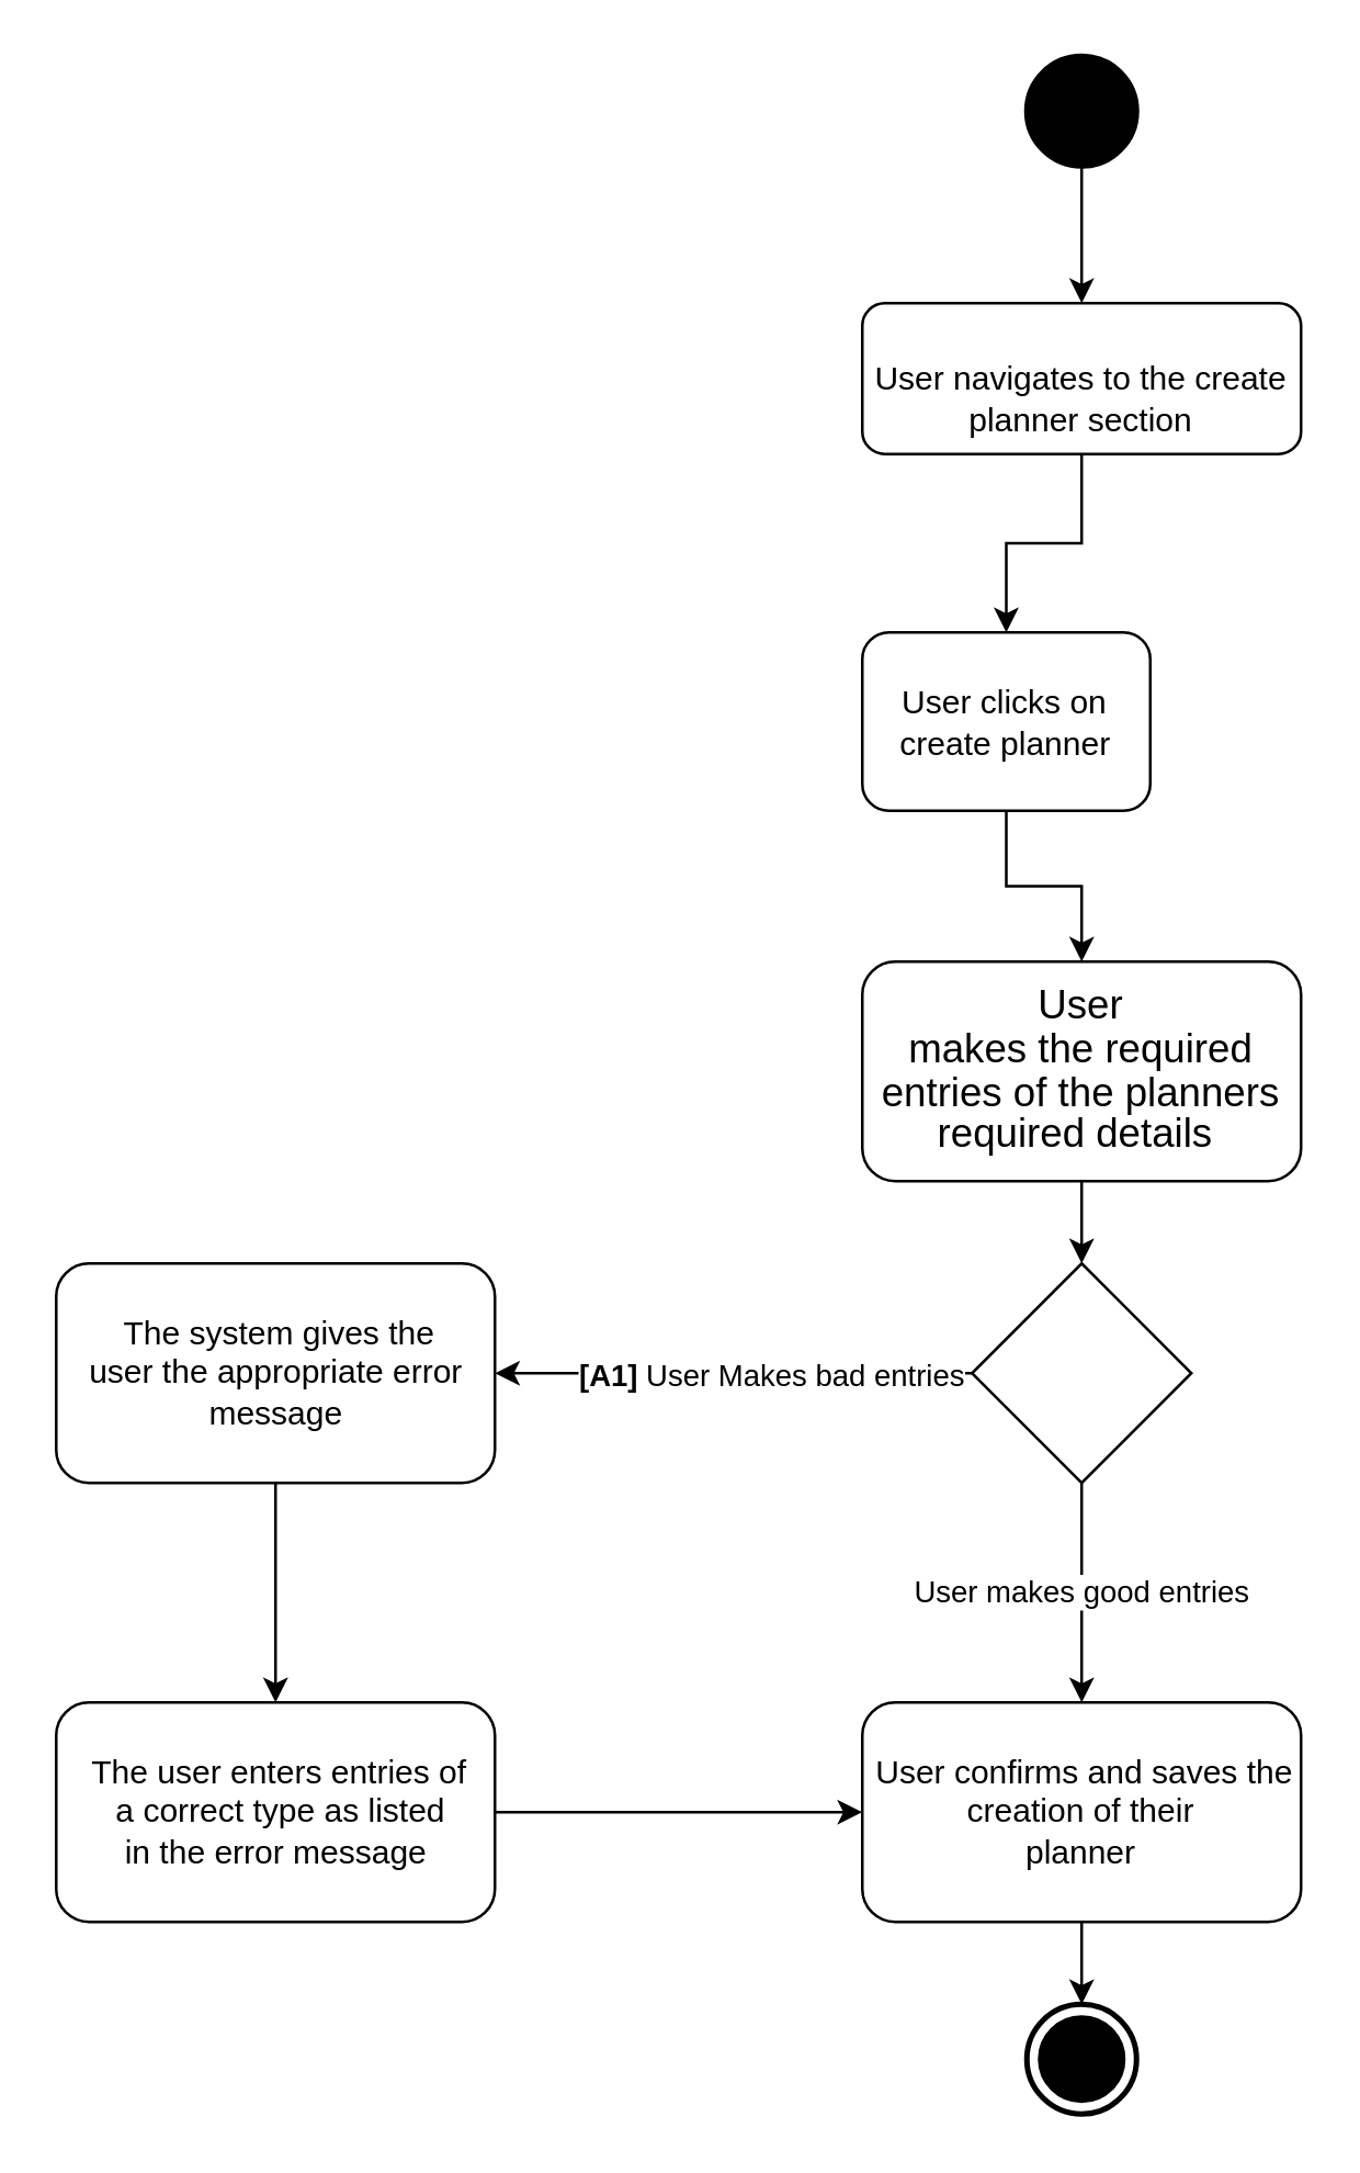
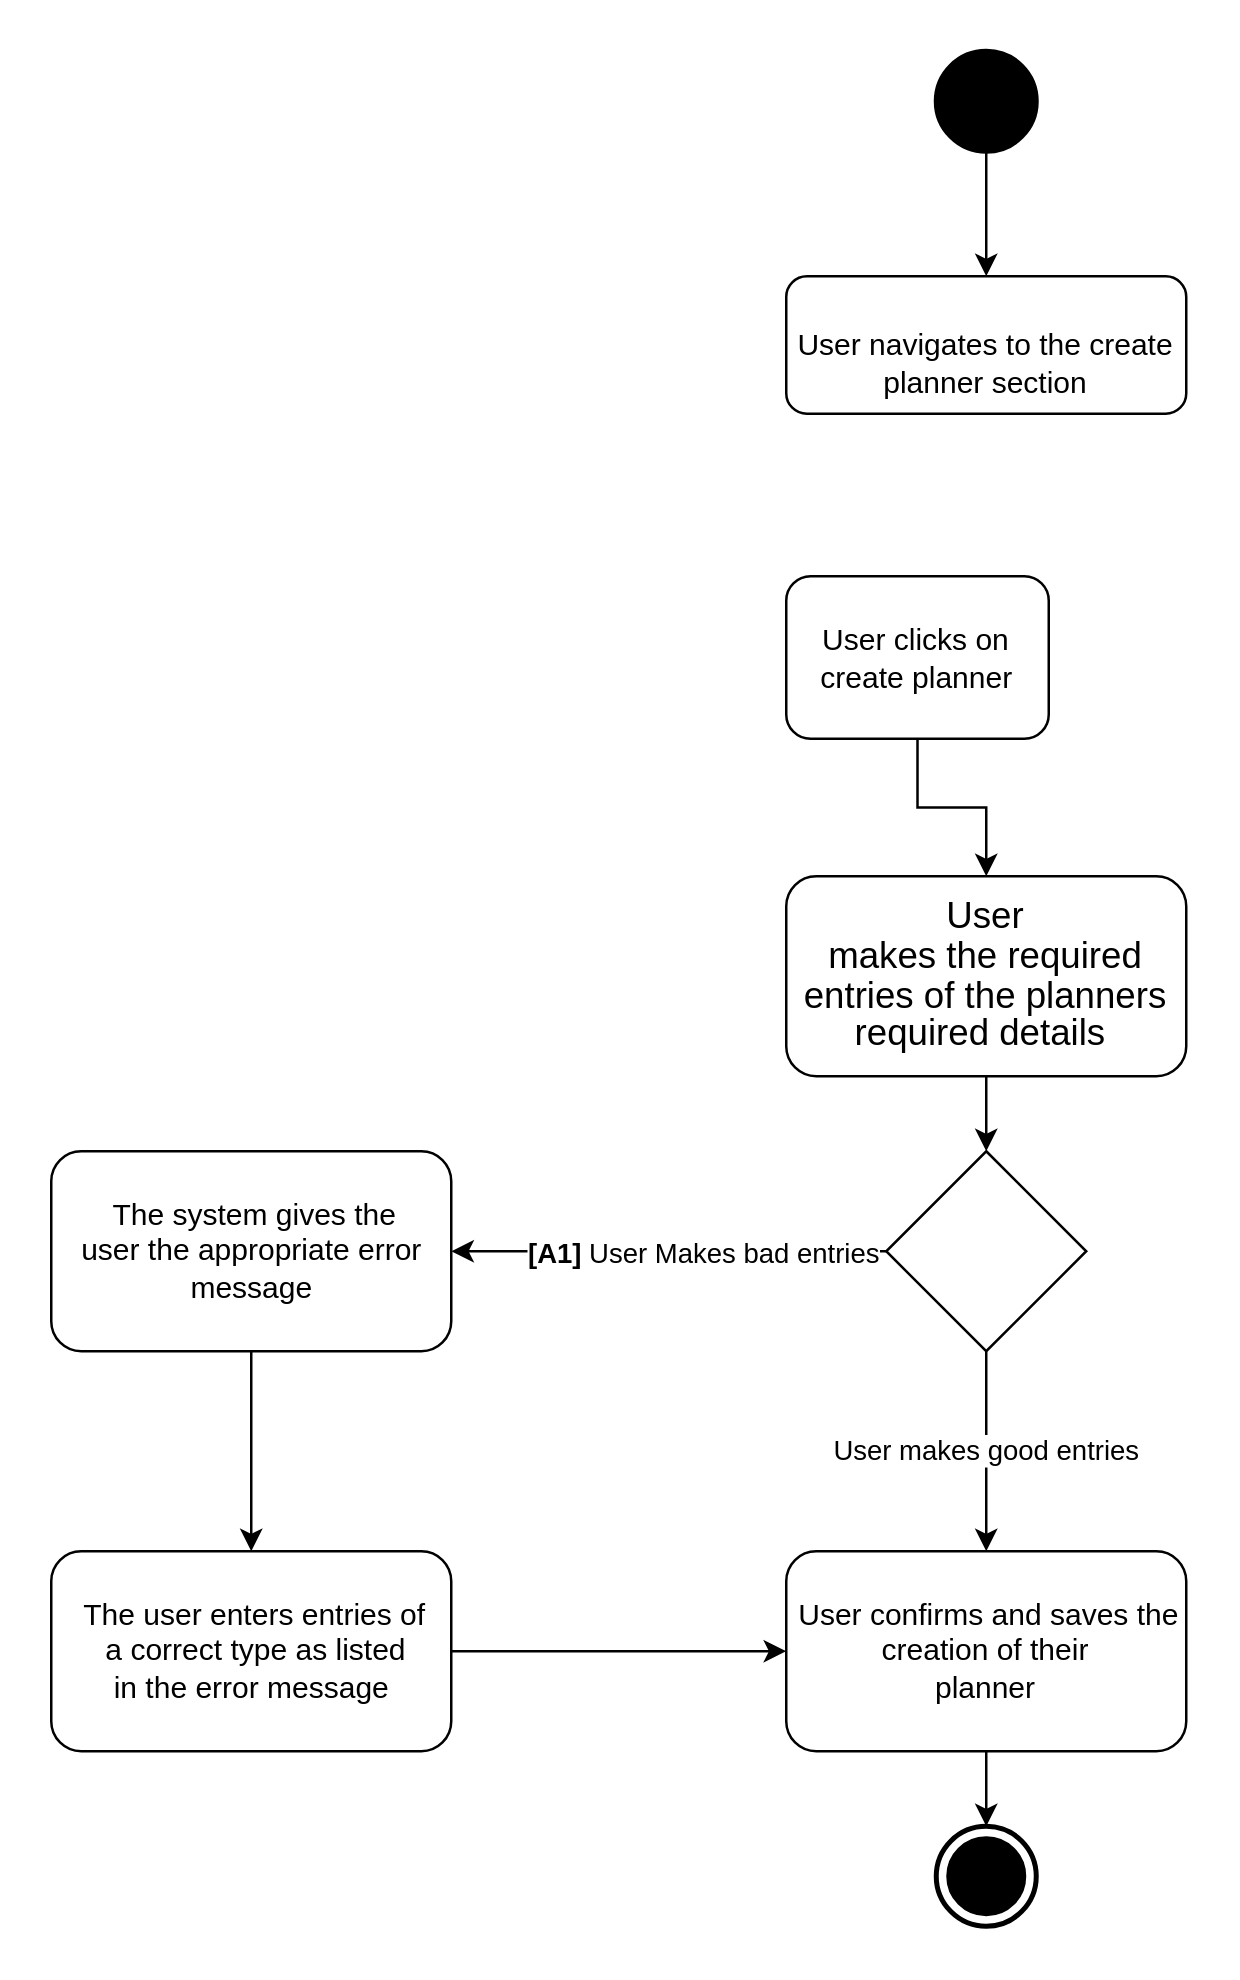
  <mxCell id="0" />
  <mxCell id="1" parent="0" />
  <mxCell id="2" style="edgeStyle=orthogonalEdgeStyle;rounded=0;orthogonalLoop=1;jettySize=auto;html=1;entryX=0.5;entryY=0;entryDx=0;entryDy=0;" edge="1" parent="1" source="3" target="20"><mxGeometry relative="1" as="geometry" /></mxCell>
  <mxCell id="3" value="" style="shape=ellipse;html=1;fillColor=#000000;strokeWidth=2;verticalLabelPosition=bottom;verticalAlignment=top;perimeter=ellipsePerimeter;" vertex="1" parent="1"><mxGeometry x="374" y="20" width="40" height="40" as="geometry" /></mxCell>
  <mxCell id="4" style="edgeStyle=orthogonalEdgeStyle;rounded=0;orthogonalLoop=1;jettySize=auto;html=1;entryX=1;entryY=0.5;entryDx=0;entryDy=0;" edge="1" parent="1" source="7" target="14"><mxGeometry relative="1" as="geometry" /></mxCell>
  <mxCell id="5" value="&lt;b&gt;[A1]&lt;/b&gt;&amp;nbsp;User Makes bad entries" style="edgeLabel;html=1;align=center;verticalAlign=middle;resizable=0;points=[];" vertex="1" connectable="0" parent="4"><mxGeometry x="-0.253" relative="1" as="geometry"><mxPoint x="-9" as="offset" /></mxGeometry></mxCell>
  <mxCell id="6" value="User makes good entries" style="edgeStyle=orthogonalEdgeStyle;rounded=0;orthogonalLoop=1;jettySize=auto;html=1;entryX=0.5;entryY=0;entryDx=0;entryDy=0;" edge="1" parent="1" source="7" target="18"><mxGeometry relative="1" as="geometry" /></mxCell>
  <mxCell id="7" value="" style="rhombus;whiteSpace=wrap;html=1;" vertex="1" parent="1"><mxGeometry x="354" y="460" width="80" height="80" as="geometry" /></mxCell>
  <mxCell id="8" value="" style="html=1;shape=mxgraph.sysml.actFinal;strokeWidth=2;verticalLabelPosition=bottom;verticalAlignment=top;" vertex="1" parent="1"><mxGeometry x="374" y="730" width="40" height="40" as="geometry" /></mxCell>
  <mxCell id="9" style="edgeStyle=orthogonalEdgeStyle;rounded=0;orthogonalLoop=1;jettySize=auto;html=1;entryX=0.5;entryY=0;entryDx=0;entryDy=0;" edge="1" parent="1" source="10" target="12"><mxGeometry relative="1" as="geometry" /></mxCell>
  <mxCell id="10" value="&lt;p class=&quot;MsoListParagraph&quot; style=&quot;text-indent: -18.0pt&quot;&gt;&amp;nbsp; &amp;nbsp; &amp;nbsp; &amp;nbsp;User clicks on create planner&lt;/p&gt;" style="shape=rect;html=1;rounded=1;whiteSpace=wrap;align=center;" vertex="1" parent="1"><mxGeometry x="314" y="230" width="105" height="65" as="geometry" /></mxCell>
  <mxCell id="11" style="edgeStyle=orthogonalEdgeStyle;rounded=0;orthogonalLoop=1;jettySize=auto;html=1;entryX=0.5;entryY=0;entryDx=0;entryDy=0;" edge="1" parent="1" source="12" target="7"><mxGeometry relative="1" as="geometry" /></mxCell>
  <mxCell id="12" value="&lt;span style=&quot;font-size: 11.0pt ; line-height: 107% ; font-family: &amp;#34;calibri&amp;#34; , sans-serif&quot;&gt;User&lt;br/&gt;makes the required entries of the planners required details&amp;nbsp;&lt;/span&gt;" style="shape=rect;html=1;rounded=1;whiteSpace=wrap;align=center;" vertex="1" parent="1"><mxGeometry x="314" y="350" width="160" height="80" as="geometry" /></mxCell>
  <mxCell id="13" style="edgeStyle=orthogonalEdgeStyle;rounded=0;orthogonalLoop=1;jettySize=auto;html=1;entryX=0.5;entryY=0;entryDx=0;entryDy=0;" edge="1" parent="1" source="14" target="16"><mxGeometry relative="1" as="geometry" /></mxCell>
  <mxCell id="14" value="&lt;p class=&quot;MsoListParagraph&quot; style=&quot;margin-left: 54.0pt ; text-indent: -18.0pt&quot;&gt;&lt;span style=&quot;font-stretch: normal ; font-size: 7pt ; line-height: normal ; font-family: &amp;#34;times new roman&amp;#34;&quot;&gt;&amp;nbsp; &amp;nbsp; &amp;nbsp; &amp;nbsp;&amp;nbsp;&lt;/span&gt;&lt;/p&gt;" style="shape=rect;html=1;rounded=1;whiteSpace=wrap;align=center;" vertex="1" parent="1"><mxGeometry x="20" y="460" width="160" height="80" as="geometry" /></mxCell>
  <mxCell id="15" style="edgeStyle=orthogonalEdgeStyle;rounded=0;orthogonalLoop=1;jettySize=auto;html=1;entryX=0;entryY=0.5;entryDx=0;entryDy=0;" edge="1" parent="1" source="16" target="18"><mxGeometry relative="1" as="geometry" /></mxCell>
  <mxCell id="16" value="&lt;p class=&quot;MsoListParagraph&quot; style=&quot;margin-left: 54.0pt ; text-indent: -18.0pt&quot;&gt;&lt;span style=&quot;font-stretch: normal ; font-size: 7pt ; line-height: normal ; font-family: &amp;#34;times new roman&amp;#34;&quot;&gt;&amp;nbsp;&lt;/span&gt;&lt;/p&gt;" style="shape=rect;html=1;rounded=1;whiteSpace=wrap;align=center;" vertex="1" parent="1"><mxGeometry x="20" y="620" width="160" height="80" as="geometry" /></mxCell>
  <mxCell id="17" style="edgeStyle=orthogonalEdgeStyle;rounded=0;orthogonalLoop=1;jettySize=auto;html=1;entryX=0.5;entryY=0;entryDx=0;entryDy=0;entryPerimeter=0;" edge="1" parent="1" source="18" target="8"><mxGeometry relative="1" as="geometry" /></mxCell>
  <mxCell id="18" value="&lt;p class=&quot;MsoListParagraph&quot; style=&quot;text-indent: -18.0pt&quot;&gt;&amp;nbsp; &amp;nbsp; &amp;nbsp; &amp;nbsp; User confirms and saves the creation of their&lt;br/&gt;planner&lt;/p&gt;" style="shape=rect;html=1;rounded=1;whiteSpace=wrap;align=center;" vertex="1" parent="1"><mxGeometry x="314" y="620" width="160" height="80" as="geometry" /></mxCell>
- <mxCell id="19" style="edgeStyle=orthogonalEdgeStyle;rounded=0;orthogonalLoop=1;jettySize=auto;html=1;entryX=0.5;entryY=0;entryDx=0;entryDy=0;" edge="1" parent="1" source="20" target="10"><mxGeometry relative="1" as="geometry" /></mxCell>
  <mxCell id="20" value="&lt;p class=&quot;MsoListParagraph&quot; style=&quot;text-indent: -18.0pt&quot;&gt;&lt;span style=&quot;font-stretch: normal ; font-size: 7pt ; line-height: normal ; font-family: &amp;#34;times new roman&amp;#34;&quot;&gt;&lt;br&gt;&lt;/span&gt;User navigates to the create planner section&lt;/p&gt;" style="shape=rect;html=1;rounded=1;whiteSpace=wrap;align=center;" vertex="1" parent="1"><mxGeometry x="314" y="110" width="160" height="55" as="geometry" /></mxCell>
  <mxCell id="21" value="&lt;span style=&quot;text-indent: -24px ; font-stretch: normal ; font-size: 7pt ; line-height: normal ; font-family: &amp;#34;times new roman&amp;#34;&quot;&gt;&amp;nbsp;&lt;/span&gt;&lt;span style=&quot;text-indent: -24px&quot;&gt;The system gives the &lt;br&gt;user the appropriate error&lt;/span&gt;&lt;br style=&quot;text-indent: -24px&quot;&gt;&lt;span style=&quot;text-indent: -24px&quot;&gt;message&lt;/span&gt;" style="text;html=1;resizable=0;autosize=1;align=center;verticalAlign=middle;points=[];fillColor=none;strokeColor=none;rounded=0;" vertex="1" parent="1"><mxGeometry x="25" y="475" width="150" height="50" as="geometry" /></mxCell>
  <mxCell id="22" value="&lt;span style=&quot;text-indent: -24px ; font-stretch: normal ; font-size: 7pt ; line-height: normal ; font-family: &amp;#34;times new roman&amp;#34;&quot;&gt;&amp;nbsp;&lt;/span&gt;&lt;span style=&quot;text-indent: -24px&quot;&gt;The user enters entries of&lt;br&gt;&amp;nbsp;a correct type as listed&lt;/span&gt;&lt;br style=&quot;text-indent: -24px&quot;&gt;&lt;span style=&quot;text-indent: -24px&quot;&gt;in the error message&lt;/span&gt;" style="text;html=1;resizable=0;autosize=1;align=center;verticalAlign=middle;points=[];fillColor=none;strokeColor=none;rounded=0;" vertex="1" parent="1"><mxGeometry x="25" y="635" width="150" height="50" as="geometry" /></mxCell>
